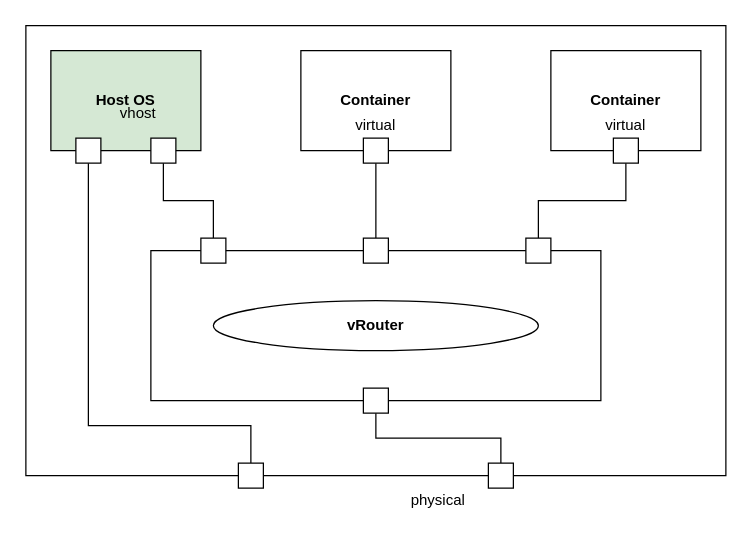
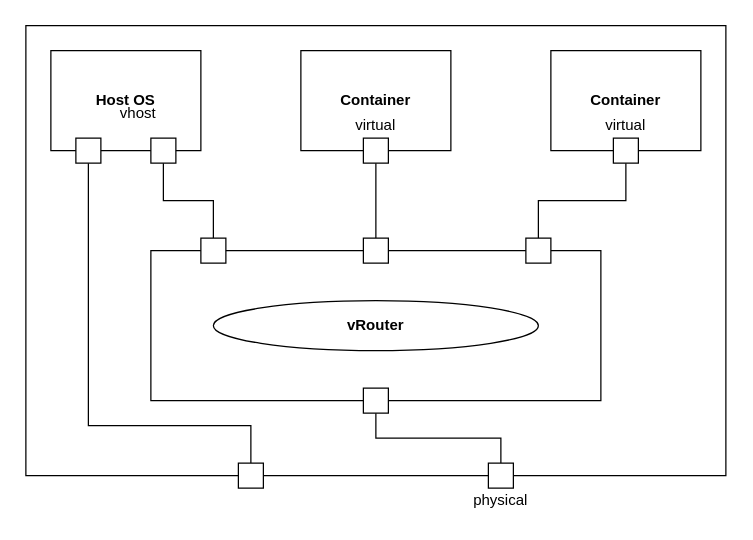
  <mxCell id="0" />
  <mxCell id="1" parent="0" />
  <mxCell id="2" value="" style="rounded=0;whiteSpace=wrap;html=1;glass=0;comic=0;" vertex="1" parent="1"><mxGeometry x="20" y="20" width="560" height="360" as="geometry" /></mxCell>
  <mxCell id="3" value="&lt;b&gt;Container&lt;/b&gt;" style="rounded=0;whiteSpace=wrap;html=1;" vertex="1" parent="1"><mxGeometry x="440" y="40" width="120" height="80" as="geometry" /></mxCell>
  <mxCell id="4" value="&lt;b&gt;Container&lt;/b&gt;" style="rounded=0;whiteSpace=wrap;html=1;" vertex="1" parent="1"><mxGeometry x="240" y="40" width="120" height="80" as="geometry" /></mxCell>
- <mxCell id="5" value="&lt;b&gt;Host OS&lt;/b&gt;" style="rounded=0;whiteSpace=wrap;html=1;fillColor=#d5e8d4;" vertex="1" parent="1"><mxGeometry x="40" y="40" width="120" height="80" as="geometry" /></mxCell>
+ <mxCell id="5" value="&lt;b&gt;Host OS&lt;/b&gt;" style="rounded=0;whiteSpace=wrap;html=1;" vertex="1" parent="1"><mxGeometry x="40" y="40" width="120" height="80" as="geometry" /></mxCell>
  <mxCell id="6" value="" style="rounded=0;whiteSpace=wrap;html=1;" vertex="1" parent="1"><mxGeometry x="120" y="200" width="360" height="120" as="geometry" /></mxCell>
  <mxCell id="7" value="&lt;b&gt;vRouter&lt;/b&gt;" style="ellipse;whiteSpace=wrap;html=1;glass=0;comic=0;" vertex="1" parent="1"><mxGeometry x="170" y="240" width="260" height="40" as="geometry" /></mxCell>
  <mxCell id="8" style="edgeStyle=orthogonalEdgeStyle;rounded=0;orthogonalLoop=1;jettySize=auto;html=1;exitX=0.5;exitY=1;exitDx=0;exitDy=0;entryX=0.5;entryY=0;entryDx=0;entryDy=0;endArrow=none;endFill=0;" edge="1" parent="1" source="9" target="21"><mxGeometry relative="1" as="geometry"><Array as="points"><mxPoint x="70" y="340" /><mxPoint x="200" y="340" /></Array></mxGeometry></mxCell>
  <mxCell id="9" value="" style="rounded=0;whiteSpace=wrap;html=1;glass=0;comic=0;" vertex="1" parent="1"><mxGeometry x="60" y="110" width="20" height="20" as="geometry" /></mxCell>
  <mxCell id="10" style="edgeStyle=orthogonalEdgeStyle;rounded=0;orthogonalLoop=1;jettySize=auto;html=1;exitX=0.5;exitY=1;exitDx=0;exitDy=0;entryX=0.5;entryY=0;entryDx=0;entryDy=0;endArrow=none;endFill=0;" edge="1" parent="1" source="11" target="16"><mxGeometry relative="1" as="geometry" /></mxCell>
  <mxCell id="11" value="" style="rounded=0;whiteSpace=wrap;html=1;glass=0;comic=0;" vertex="1" parent="1"><mxGeometry x="120" y="110" width="20" height="20" as="geometry" /></mxCell>
  <mxCell id="12" style="edgeStyle=orthogonalEdgeStyle;rounded=0;orthogonalLoop=1;jettySize=auto;html=1;exitX=0.5;exitY=1;exitDx=0;exitDy=0;entryX=0.5;entryY=0;entryDx=0;entryDy=0;endArrow=none;endFill=0;" edge="1" parent="1" source="13" target="18"><mxGeometry relative="1" as="geometry" /></mxCell>
  <mxCell id="13" value="" style="rounded=0;whiteSpace=wrap;html=1;glass=0;comic=0;" vertex="1" parent="1"><mxGeometry x="290" y="110" width="20" height="20" as="geometry" /></mxCell>
  <mxCell id="14" style="edgeStyle=orthogonalEdgeStyle;rounded=0;orthogonalLoop=1;jettySize=auto;html=1;exitX=0.5;exitY=1;exitDx=0;exitDy=0;entryX=0.5;entryY=0;entryDx=0;entryDy=0;endArrow=none;endFill=0;" edge="1" parent="1" source="15" target="17"><mxGeometry relative="1" as="geometry" /></mxCell>
  <mxCell id="15" value="" style="rounded=0;whiteSpace=wrap;html=1;glass=0;comic=0;" vertex="1" parent="1"><mxGeometry x="490" y="110" width="20" height="20" as="geometry" /></mxCell>
  <mxCell id="16" value="" style="rounded=0;whiteSpace=wrap;html=1;glass=0;comic=0;" vertex="1" parent="1"><mxGeometry x="160" y="190" width="20" height="20" as="geometry" /></mxCell>
  <mxCell id="17" value="" style="rounded=0;whiteSpace=wrap;html=1;glass=0;comic=0;" vertex="1" parent="1"><mxGeometry x="420" y="190" width="20" height="20" as="geometry" /></mxCell>
  <mxCell id="18" value="" style="rounded=0;whiteSpace=wrap;html=1;glass=0;comic=0;" vertex="1" parent="1"><mxGeometry x="290" y="190" width="20" height="20" as="geometry" /></mxCell>
  <mxCell id="19" style="edgeStyle=orthogonalEdgeStyle;rounded=0;orthogonalLoop=1;jettySize=auto;html=1;exitX=0.5;exitY=1;exitDx=0;exitDy=0;entryX=0.5;entryY=0;entryDx=0;entryDy=0;endArrow=none;endFill=0;" edge="1" parent="1" source="20" target="22"><mxGeometry relative="1" as="geometry" /></mxCell>
  <mxCell id="20" value="" style="rounded=0;whiteSpace=wrap;html=1;glass=0;comic=0;" vertex="1" parent="1"><mxGeometry x="290" y="310" width="20" height="20" as="geometry" /></mxCell>
  <mxCell id="21" value="" style="rounded=0;whiteSpace=wrap;html=1;glass=0;comic=0;" vertex="1" parent="1"><mxGeometry x="190" y="370" width="20" height="20" as="geometry" /></mxCell>
  <mxCell id="22" value="" style="rounded=0;whiteSpace=wrap;html=1;glass=0;comic=0;" vertex="1" parent="1"><mxGeometry x="390" y="370" width="20" height="20" as="geometry" /></mxCell>
  <mxCell id="23" value="&lt;div&gt;vhost&lt;/div&gt;" style="text;html=1;strokeColor=none;fillColor=none;align=center;verticalAlign=middle;whiteSpace=wrap;rounded=0;glass=0;comic=0;" vertex="1" parent="1"><mxGeometry x="90" y="80" width="40" height="20" as="geometry" /></mxCell>
- <mxCell id="24" value="physical" style="text;html=1;strokeColor=none;fillColor=none;align=center;verticalAlign=middle;whiteSpace=wrap;rounded=0;glass=0;comic=0;" vertex="1" parent="1"><mxGeometry x="330" y="390" width="40" height="20" as="geometry" /></mxCell>
+ <mxCell id="24" value="physical" style="text;html=1;strokeColor=none;fillColor=none;align=center;verticalAlign=middle;whiteSpace=wrap;rounded=0;glass=0;comic=0;" vertex="1" parent="1"><mxGeometry x="380" y="390" width="40" height="20" as="geometry" /></mxCell>
  <mxCell id="25" value="virtual" style="text;html=1;strokeColor=none;fillColor=none;align=center;verticalAlign=middle;whiteSpace=wrap;rounded=0;glass=0;comic=0;" vertex="1" parent="1"><mxGeometry x="280" y="90" width="40" height="20" as="geometry" /></mxCell>
  <mxCell id="26" value="virtual" style="text;html=1;strokeColor=none;fillColor=none;align=center;verticalAlign=middle;whiteSpace=wrap;rounded=0;glass=0;comic=0;" vertex="1" parent="1"><mxGeometry x="480" y="90" width="40" height="20" as="geometry" /></mxCell>
